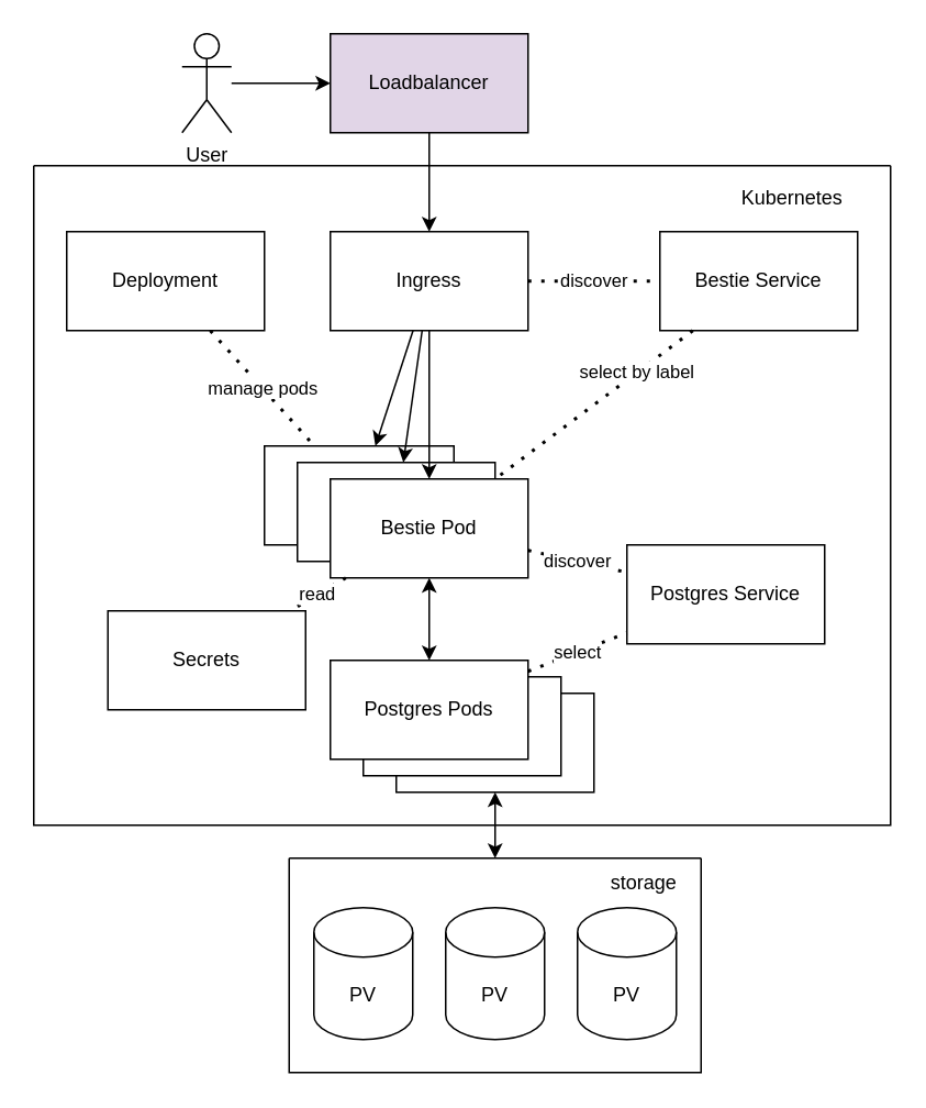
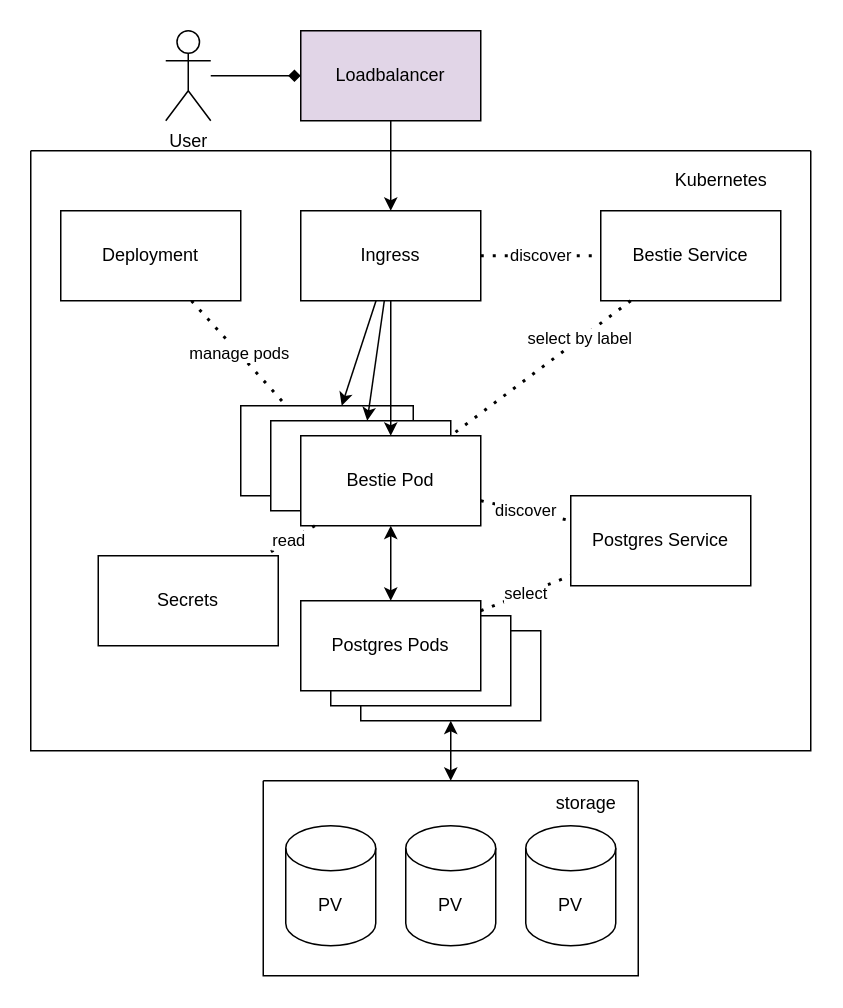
  <mxCell id="0" />
  <mxCell id="1" parent="0" />
  <mxCell id="2" value="" style="swimlane;startSize=0;" vertex="1" parent="1"><mxGeometry x="20" y="100" width="520" height="400" as="geometry" /></mxCell>
  <mxCell id="3" value="Kubernetes" style="text;html=1;align=center;verticalAlign=middle;resizable=0;points=[];autosize=1;strokeColor=none;fillColor=none;" vertex="1" parent="2"><mxGeometry x="420" y="10" width="80" height="20" as="geometry" /></mxCell>
  <mxCell id="4" value="Bestie Pod" style="rounded=0;whiteSpace=wrap;html=1;" vertex="1" parent="2"><mxGeometry x="140" y="170" width="115" height="60" as="geometry" /></mxCell>
  <mxCell id="5" value="Bestie Pod" style="rounded=0;whiteSpace=wrap;html=1;" vertex="1" parent="2"><mxGeometry x="160" y="180" width="120" height="60" as="geometry" /></mxCell>
  <mxCell id="6" value="Bestie Pod" style="rounded=0;whiteSpace=wrap;html=1;" vertex="1" parent="2"><mxGeometry x="180" y="190" width="120" height="60" as="geometry" /></mxCell>
  <mxCell id="7" value="manage pods" style="endArrow=none;dashed=1;html=1;dashPattern=1 3;strokeWidth=2;rounded=0;" edge="1" parent="2" source="16" target="4"><mxGeometry width="50" height="50" relative="1" as="geometry"><mxPoint x="320" y="250" as="sourcePoint" /><mxPoint x="370" y="200" as="targetPoint" /></mxGeometry></mxCell>
  <mxCell id="8" value="Ingress" style="rounded=0;whiteSpace=wrap;html=1;" vertex="1" parent="2"><mxGeometry x="180" y="40" width="120" height="60" as="geometry" /></mxCell>
  <mxCell id="9" value="" style="endArrow=classic;html=1;rounded=0;" edge="1" parent="2" source="8" target="4"><mxGeometry width="50" height="50" relative="1" as="geometry"><mxPoint x="320" y="270" as="sourcePoint" /><mxPoint x="370" y="220" as="targetPoint" /></mxGeometry></mxCell>
  <mxCell id="10" value="" style="endArrow=classic;html=1;rounded=0;" edge="1" parent="2" source="8" target="5"><mxGeometry width="50" height="50" relative="1" as="geometry"><mxPoint x="320" y="270" as="sourcePoint" /><mxPoint x="370" y="220" as="targetPoint" /></mxGeometry></mxCell>
  <mxCell id="11" value="" style="endArrow=classic;html=1;rounded=0;" edge="1" parent="2" source="8" target="6"><mxGeometry width="50" height="50" relative="1" as="geometry"><mxPoint x="320" y="270" as="sourcePoint" /><mxPoint x="370" y="220" as="targetPoint" /></mxGeometry></mxCell>
  <mxCell id="12" value="Bestie Service" style="rounded=0;whiteSpace=wrap;html=1;" vertex="1" parent="2"><mxGeometry x="380" y="40" width="120" height="60" as="geometry" /></mxCell>
  <mxCell id="13" value="" style="endArrow=none;dashed=1;html=1;dashPattern=1 3;strokeWidth=2;rounded=0;" edge="1" parent="2" source="12" target="6"><mxGeometry width="50" height="50" relative="1" as="geometry"><mxPoint x="310" y="270" as="sourcePoint" /><mxPoint x="360" y="220" as="targetPoint" /></mxGeometry></mxCell>
  <mxCell id="14" value="select by label" style="edgeLabel;html=1;align=center;verticalAlign=middle;resizable=0;points=[];" vertex="1" connectable="0" parent="13"><mxGeometry x="-0.445" y="-1" relative="1" as="geometry"><mxPoint as="offset" /></mxGeometry></mxCell>
  <mxCell id="15" value="discover" style="endArrow=none;dashed=1;html=1;dashPattern=1 3;strokeWidth=2;rounded=0;" edge="1" parent="2" source="8" target="12"><mxGeometry width="50" height="50" relative="1" as="geometry"><mxPoint x="290" y="80" as="sourcePoint" /><mxPoint x="360" y="220" as="targetPoint" /></mxGeometry></mxCell>
  <mxCell id="16" value="Deployment" style="rounded=0;whiteSpace=wrap;html=1;" vertex="1" parent="2"><mxGeometry x="20" y="40" width="120" height="60" as="geometry" /></mxCell>
  <mxCell id="17" value="Postgres Service" style="rounded=0;whiteSpace=wrap;html=1;" vertex="1" parent="2"><mxGeometry x="360" y="230" width="120" height="60" as="geometry" /></mxCell>
  <mxCell id="18" value="" style="rounded=0;whiteSpace=wrap;html=1;" vertex="1" parent="2"><mxGeometry x="220" y="320" width="120" height="60" as="geometry" /></mxCell>
  <mxCell id="19" value="" style="rounded=0;whiteSpace=wrap;html=1;" vertex="1" parent="2"><mxGeometry x="200" y="310" width="120" height="60" as="geometry" /></mxCell>
  <mxCell id="20" value="Postgres Pods" style="rounded=0;whiteSpace=wrap;html=1;" vertex="1" parent="2"><mxGeometry x="180" y="300" width="120" height="60" as="geometry" /></mxCell>
  <mxCell id="21" value="" style="endArrow=classic;startArrow=classic;html=1;rounded=0;" edge="1" parent="2" source="6" target="20"><mxGeometry width="50" height="50" relative="1" as="geometry"><mxPoint x="290" y="210" as="sourcePoint" /><mxPoint x="340" y="160" as="targetPoint" /></mxGeometry></mxCell>
  <mxCell id="22" value="" style="endArrow=classic;startArrow=classic;html=1;rounded=0;" edge="1" parent="2" source="23" target="18"><mxGeometry width="50" height="50" relative="1" as="geometry"><mxPoint x="180" y="200" as="sourcePoint" /><mxPoint x="230" y="150" as="targetPoint" /></mxGeometry></mxCell>
  <mxCell id="23" value="" style="swimlane;startSize=0;" vertex="1" parent="2"><mxGeometry x="155" y="420" width="250" height="130" as="geometry" /></mxCell>
  <mxCell id="24" value="storage" style="text;html=1;align=center;verticalAlign=middle;resizable=0;points=[];autosize=1;strokeColor=none;fillColor=none;" vertex="1" parent="23"><mxGeometry x="185" y="5" width="60" height="20" as="geometry" /></mxCell>
  <mxCell id="25" value="PV" style="shape=cylinder3;whiteSpace=wrap;html=1;boundedLbl=1;backgroundOutline=1;size=15;" vertex="1" parent="23"><mxGeometry x="175" y="30" width="60" height="80" as="geometry" /></mxCell>
  <mxCell id="26" value="PV" style="shape=cylinder3;whiteSpace=wrap;html=1;boundedLbl=1;backgroundOutline=1;size=15;" vertex="1" parent="23"><mxGeometry x="95" y="30" width="60" height="80" as="geometry" /></mxCell>
  <mxCell id="27" value="PV" style="shape=cylinder3;whiteSpace=wrap;html=1;boundedLbl=1;backgroundOutline=1;size=15;" vertex="1" parent="23"><mxGeometry x="15" y="30" width="60" height="80" as="geometry" /></mxCell>
  <mxCell id="28" value="discover" style="endArrow=none;dashed=1;html=1;dashPattern=1 3;strokeWidth=2;rounded=0;" edge="1" parent="2" source="6" target="17"><mxGeometry width="50" height="50" relative="1" as="geometry"><mxPoint x="320" y="210" as="sourcePoint" /><mxPoint x="370" y="160" as="targetPoint" /></mxGeometry></mxCell>
  <mxCell id="29" value="select" style="endArrow=none;dashed=1;html=1;dashPattern=1 3;strokeWidth=2;rounded=0;" edge="1" parent="2" source="20" target="17"><mxGeometry width="50" height="50" relative="1" as="geometry"><mxPoint x="320" y="210" as="sourcePoint" /><mxPoint x="370" y="160" as="targetPoint" /></mxGeometry></mxCell>
  <mxCell id="30" value="Secrets" style="rounded=0;whiteSpace=wrap;html=1;" vertex="1" parent="2"><mxGeometry x="45" y="270" width="120" height="60" as="geometry" /></mxCell>
  <mxCell id="31" value="read" style="endArrow=none;dashed=1;html=1;dashPattern=1 3;strokeWidth=2;rounded=0;" edge="1" parent="2" source="6" target="30"><mxGeometry width="50" height="50" relative="1" as="geometry"><mxPoint x="320" y="210" as="sourcePoint" /><mxPoint x="370" y="160" as="targetPoint" /></mxGeometry></mxCell>
  <mxCell id="32" value="User" style="shape=umlActor;verticalLabelPosition=bottom;verticalAlign=top;html=1;outlineConnect=0;" vertex="1" parent="1"><mxGeometry x="110" y="20" width="30" height="60" as="geometry" /></mxCell>
- <mxCell id="33" value="" style="endArrow=classic;html=1;rounded=0;" edge="1" parent="1" source="32" target="34"><mxGeometry width="50" height="50" relative="1" as="geometry"><mxPoint x="270" y="-50" as="sourcePoint" /><mxPoint x="387.5" y="390" as="targetPoint" /></mxGeometry></mxCell>
+ <mxCell id="33" value="" style="endArrow=diamond;html=1;rounded=0;" edge="1" parent="1" source="32" target="34"><mxGeometry width="50" height="50" relative="1" as="geometry"><mxPoint x="270" y="-50" as="sourcePoint" /><mxPoint x="387.5" y="390" as="targetPoint" /></mxGeometry></mxCell>
  <mxCell id="34" value="Loadbalancer" style="rounded=0;whiteSpace=wrap;html=1;fillColor=#e1d5e7;" vertex="1" parent="1"><mxGeometry x="200" y="20" width="120" height="60" as="geometry" /></mxCell>
  <mxCell id="35" value="" style="endArrow=classic;html=1;rounded=0;" edge="1" parent="1" source="34" target="8"><mxGeometry width="50" height="50" relative="1" as="geometry"><mxPoint x="340" y="420" as="sourcePoint" /><mxPoint x="390" y="370" as="targetPoint" /></mxGeometry></mxCell>
